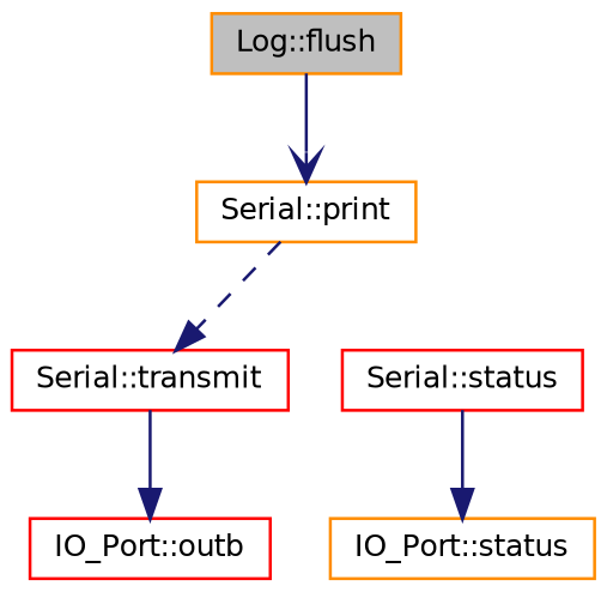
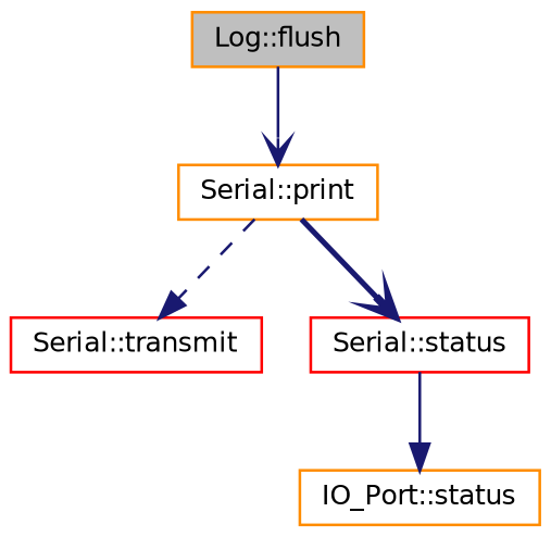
  digraph {
    fontname="DejaVu Sans"
    rankdir=TB
    node [color=darkorange fontname="DejaVu Sans" fontsize=10 shape=record]
    edge [arrowhead=normal color=midnightblue fontname="DejaVu Sans" fontsize=10 labelfontname=Helvetica labelfontsize=10 style=solid]
    n1 [fillcolor=grey75 fontcolor=black height=0.2 label="Log::flush" style=filled width=0.4]
    n2 [height=0.2 label="Serial::print" width=0.4]
    n3 [color=red height=0.2 label="Serial::transmit" width=0.4]
    n4 [color=red height=0.2 label="Serial::status" width=0.4]
-   n5 [color=red height=0.2 label="IO_Port::outb" width=0.4]
    n6 [height=0.2 label="IO_Port::status" width=0.4]
    n1 -> n2 [arrowhead=vee]
    n2 -> n3 [style=dashed]
-   n3 -> n5
+   n2 -> n4 [arrowhead=vee style=bold]
    n4 -> n6
  }
